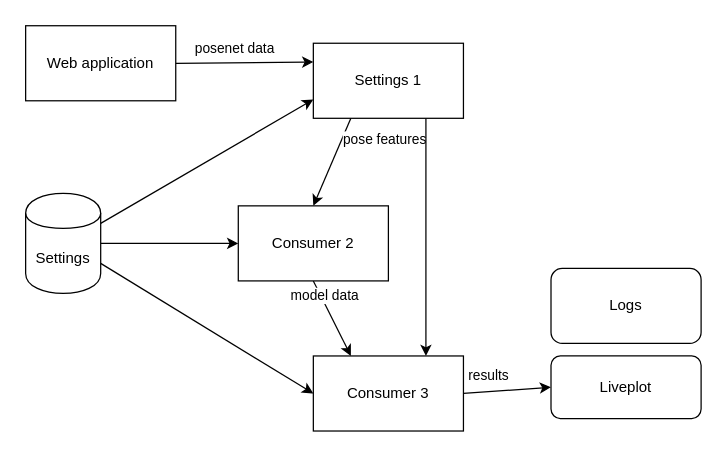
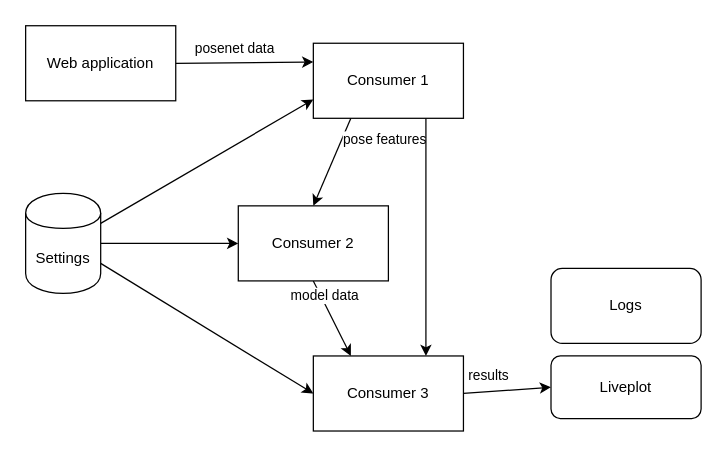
  <mxCell id="0" />
  <mxCell id="1" parent="0" />
  <mxCell id="2" style="rounded=0;orthogonalLoop=1;jettySize=auto;html=1;exitX=1;exitY=0.5;exitDx=0;exitDy=0;entryX=0;entryY=0.25;entryDx=0;entryDy=0;" edge="1" parent="1" source="4" target="8"><mxGeometry relative="1" as="geometry" /></mxCell>
  <mxCell id="3" value="posenet data" style="edgeLabel;html=1;align=center;verticalAlign=middle;resizable=0;points=[];" vertex="1" connectable="0" parent="2"><mxGeometry x="-0.268" y="1" relative="1" as="geometry"><mxPoint x="7" y="-10.83" as="offset" /></mxGeometry></mxCell>
  <mxCell id="4" value="Web application" style="rounded=0;whiteSpace=wrap;html=1;" vertex="1" parent="1"><mxGeometry x="20" y="20" width="120" height="60" as="geometry" /></mxCell>
  <mxCell id="5" style="edgeStyle=none;rounded=0;orthogonalLoop=1;jettySize=auto;html=1;exitX=0.25;exitY=1;exitDx=0;exitDy=0;entryX=0.5;entryY=0;entryDx=0;entryDy=0;" edge="1" parent="1" source="8" target="11"><mxGeometry relative="1" as="geometry" /></mxCell>
  <mxCell id="6" value="pose features" style="edgeLabel;html=1;align=center;verticalAlign=middle;resizable=0;points=[];" vertex="1" connectable="0" parent="5"><mxGeometry x="-0.583" y="4" relative="1" as="geometry"><mxPoint x="28.63" as="offset" /></mxGeometry></mxCell>
  <mxCell id="7" style="edgeStyle=none;rounded=0;orthogonalLoop=1;jettySize=auto;html=1;exitX=0.75;exitY=1;exitDx=0;exitDy=0;entryX=0.75;entryY=0;entryDx=0;entryDy=0;" edge="1" parent="1" source="8" target="14"><mxGeometry relative="1" as="geometry" /></mxCell>
- <mxCell id="8" value="Settings 1" style="rounded=0;whiteSpace=wrap;html=1;" vertex="1" parent="1"><mxGeometry x="250" y="34" width="120" height="60" as="geometry" /></mxCell>
+ <mxCell id="8" value="Consumer 1" style="rounded=0;whiteSpace=wrap;html=1;" vertex="1" parent="1"><mxGeometry x="250" y="34" width="120" height="60" as="geometry" /></mxCell>
  <mxCell id="9" style="edgeStyle=none;rounded=0;orthogonalLoop=1;jettySize=auto;html=1;exitX=0.5;exitY=1;exitDx=0;exitDy=0;entryX=0.25;entryY=0;entryDx=0;entryDy=0;" edge="1" parent="1" source="11" target="14"><mxGeometry relative="1" as="geometry" /></mxCell>
  <mxCell id="10" value="model data" style="edgeLabel;html=1;align=center;verticalAlign=middle;resizable=0;points=[];" vertex="1" connectable="0" parent="9"><mxGeometry x="-0.413" y="-1" relative="1" as="geometry"><mxPoint y="-6.34" as="offset" /></mxGeometry></mxCell>
  <mxCell id="11" value="Consumer 2" style="rounded=0;whiteSpace=wrap;html=1;" vertex="1" parent="1"><mxGeometry x="190" y="164" width="120" height="60" as="geometry" /></mxCell>
  <mxCell id="12" style="edgeStyle=none;rounded=0;orthogonalLoop=1;jettySize=auto;html=1;exitX=1;exitY=0.5;exitDx=0;exitDy=0;entryX=0;entryY=0.5;entryDx=0;entryDy=0;" edge="1" parent="1" source="14" target="20"><mxGeometry relative="1" as="geometry" /></mxCell>
  <mxCell id="13" value="results" style="edgeLabel;html=1;align=center;verticalAlign=middle;resizable=0;points=[];" vertex="1" connectable="0" parent="12"><mxGeometry x="-0.457" y="-2" relative="1" as="geometry"><mxPoint y="-15" as="offset" /></mxGeometry></mxCell>
  <mxCell id="14" value="Consumer 3" style="rounded=0;whiteSpace=wrap;html=1;" vertex="1" parent="1"><mxGeometry x="250" y="284" width="120" height="60" as="geometry" /></mxCell>
  <mxCell id="15" style="edgeStyle=none;rounded=0;orthogonalLoop=1;jettySize=auto;html=1;exitX=1;exitY=0.3;exitDx=0;exitDy=0;entryX=0;entryY=0.75;entryDx=0;entryDy=0;" edge="1" parent="1" source="18" target="8"><mxGeometry relative="1" as="geometry" /></mxCell>
  <mxCell id="16" style="edgeStyle=none;rounded=0;orthogonalLoop=1;jettySize=auto;html=1;exitX=1;exitY=0.5;exitDx=0;exitDy=0;entryX=0;entryY=0.5;entryDx=0;entryDy=0;" edge="1" parent="1" source="18" target="11"><mxGeometry relative="1" as="geometry" /></mxCell>
  <mxCell id="17" style="edgeStyle=none;rounded=0;orthogonalLoop=1;jettySize=auto;html=1;exitX=1;exitY=0.7;exitDx=0;exitDy=0;entryX=0;entryY=0.5;entryDx=0;entryDy=0;" edge="1" parent="1" source="18" target="14"><mxGeometry relative="1" as="geometry" /></mxCell>
  <mxCell id="18" value="Settings" style="shape=cylinder;whiteSpace=wrap;html=1;boundedLbl=1;backgroundOutline=1;" vertex="1" parent="1"><mxGeometry x="20" y="154" width="60" height="80" as="geometry" /></mxCell>
  <mxCell id="19" value="Logs" style="rounded=1;whiteSpace=wrap;html=1;" vertex="1" parent="1"><mxGeometry x="440" y="214" width="120" height="60" as="geometry" /></mxCell>
  <mxCell id="20" value="Liveplot" style="rounded=1;whiteSpace=wrap;html=1;" vertex="1" parent="1"><mxGeometry x="440" y="284" width="120" height="50" as="geometry" /></mxCell>
